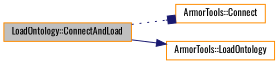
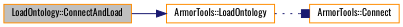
  digraph {
    fontname=Oswald
    rankdir=LR
    node [color=darkorange fillcolor=white fontname=Oswald fontsize=10 shape=record style=filled]
    edge [color=midnightblue fontname=Oswald fontsize=10 labelfontname=Helvetica labelfontsize=10]
    n1 [fillcolor=grey75 fontcolor=black height=0.2 label="LoadOntology::ConnectAndLoad" width=0.4]
    n2 [height=0.2 label="ArmorTools::Connect" width=0.4]
    n3 [height=0.2 label="ArmorTools::LoadOntology" width=0.4]
-   n1 -> n2 [arrowhead=box style=dotted]
+   n3 -> n2 [arrowhead=box style=dotted]
    n1 -> n3 [arrowhead=normal style=solid]
  }
